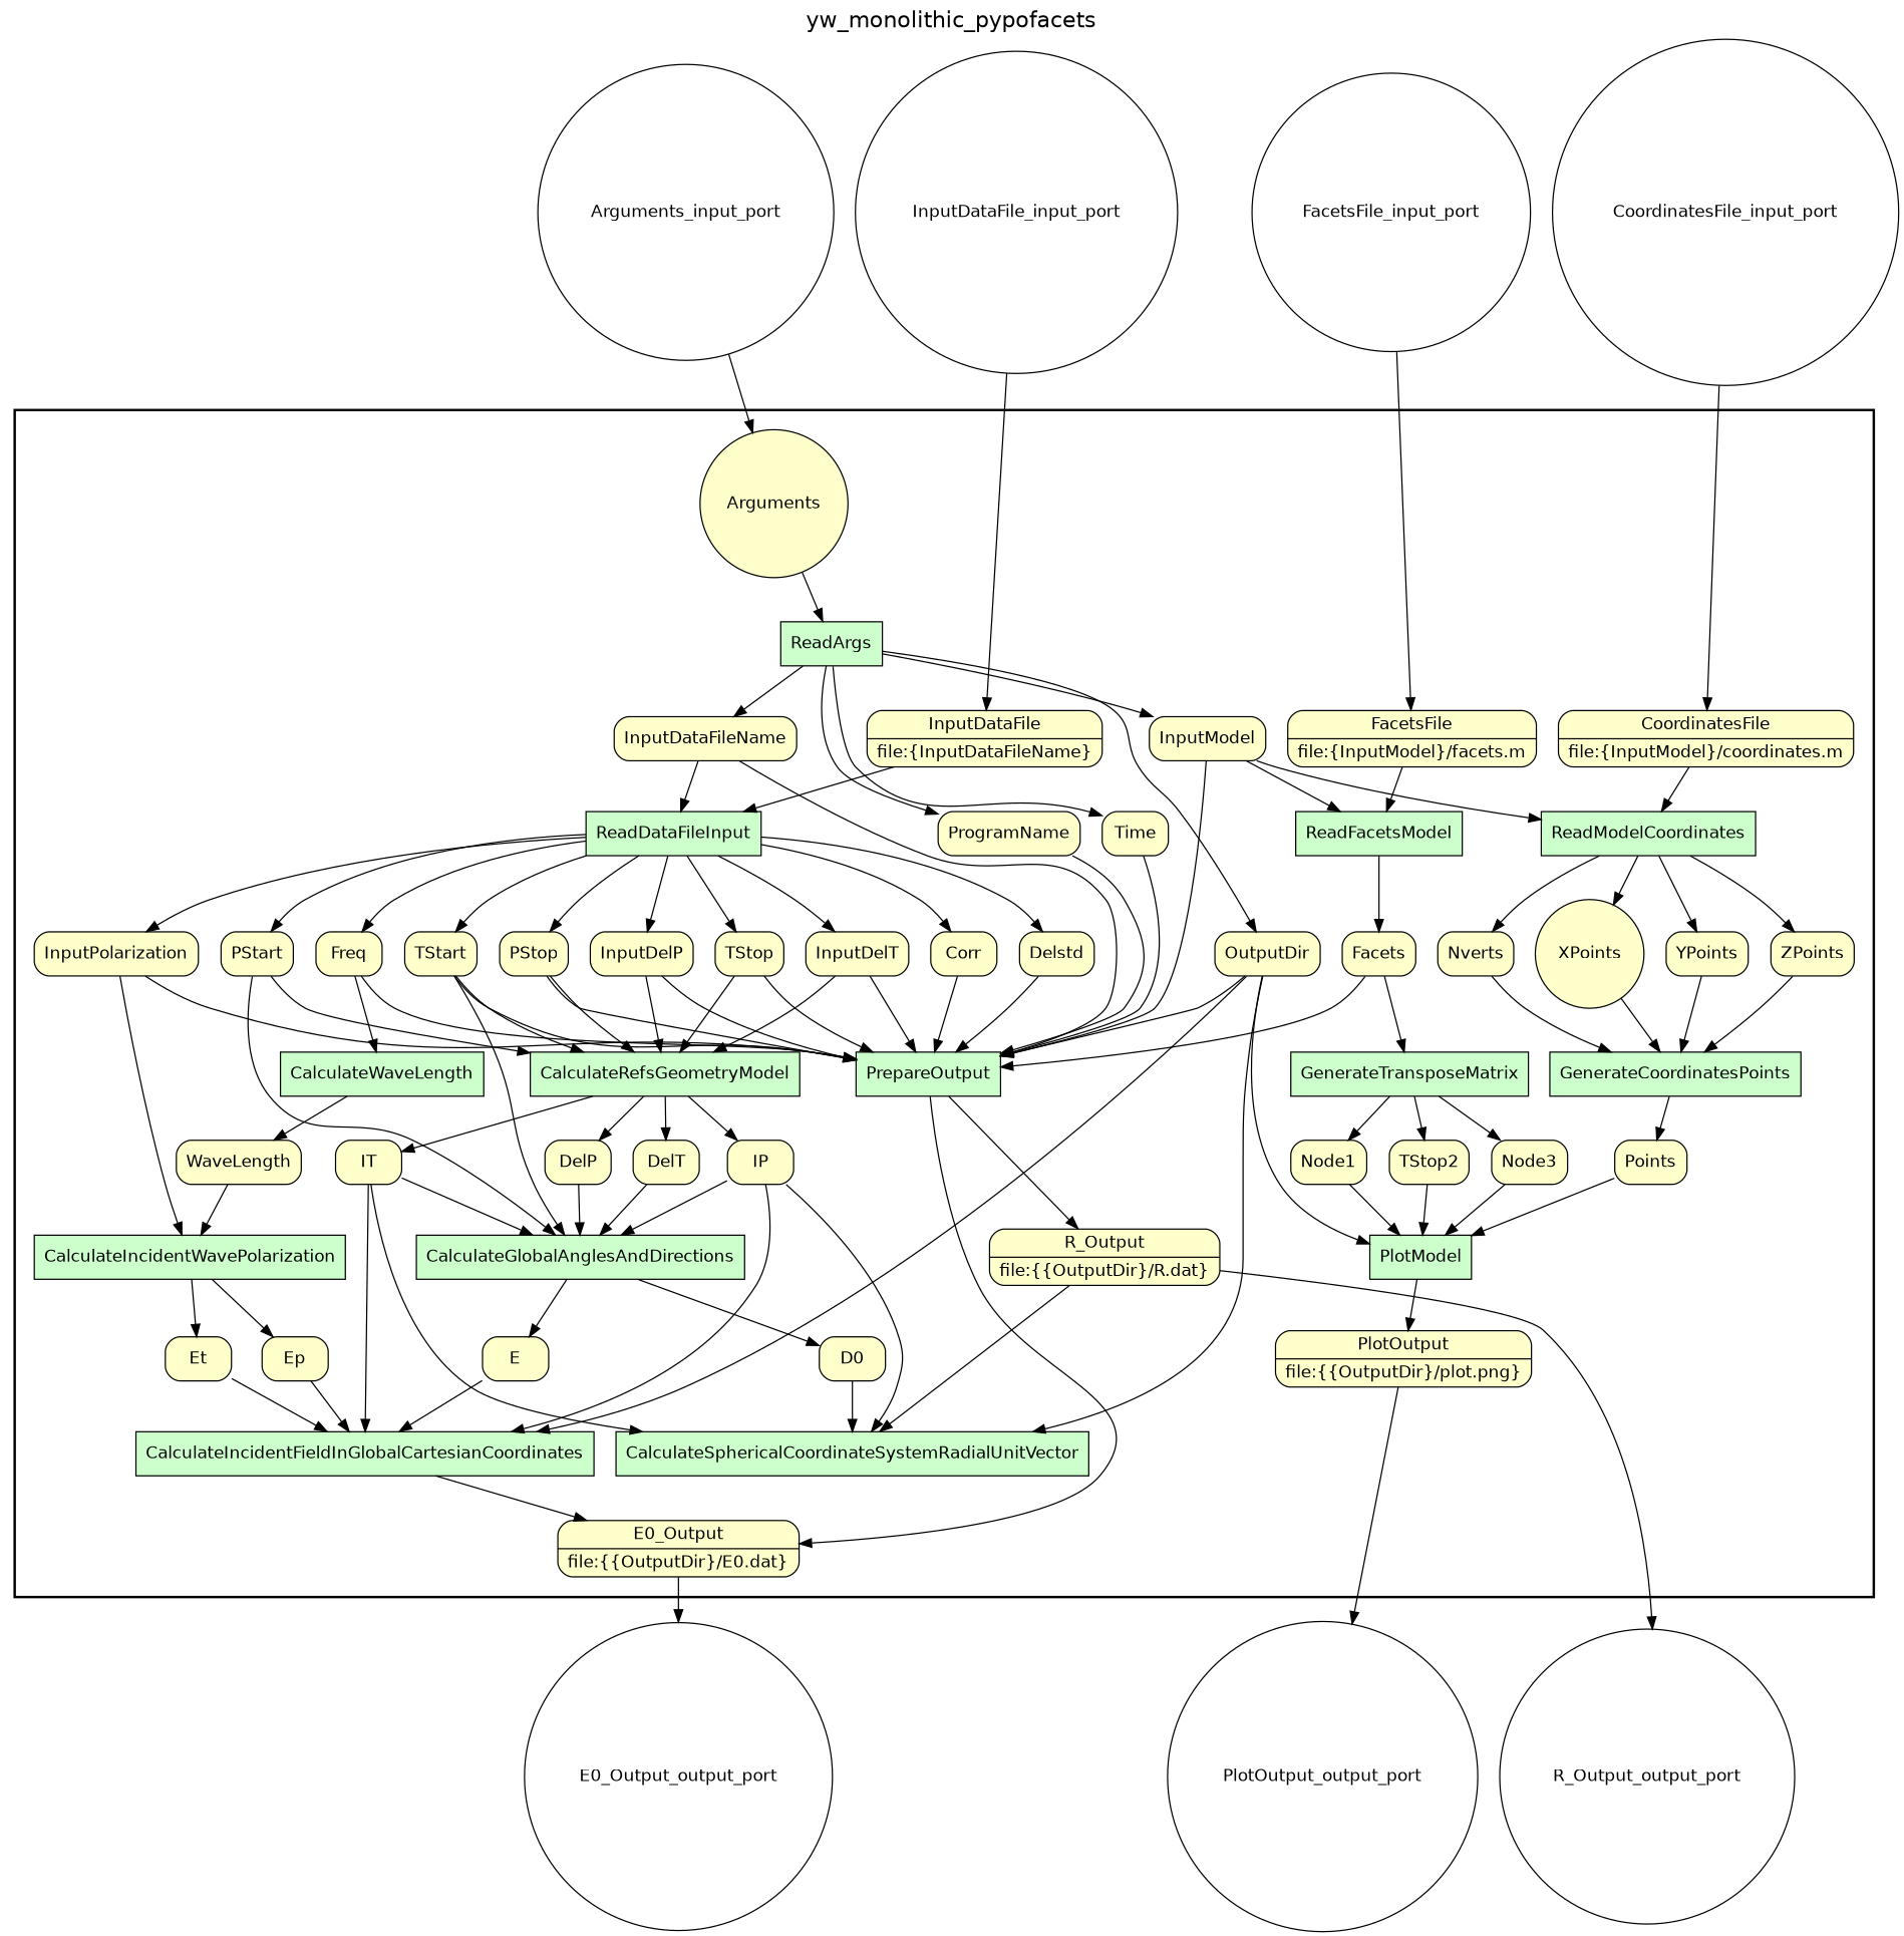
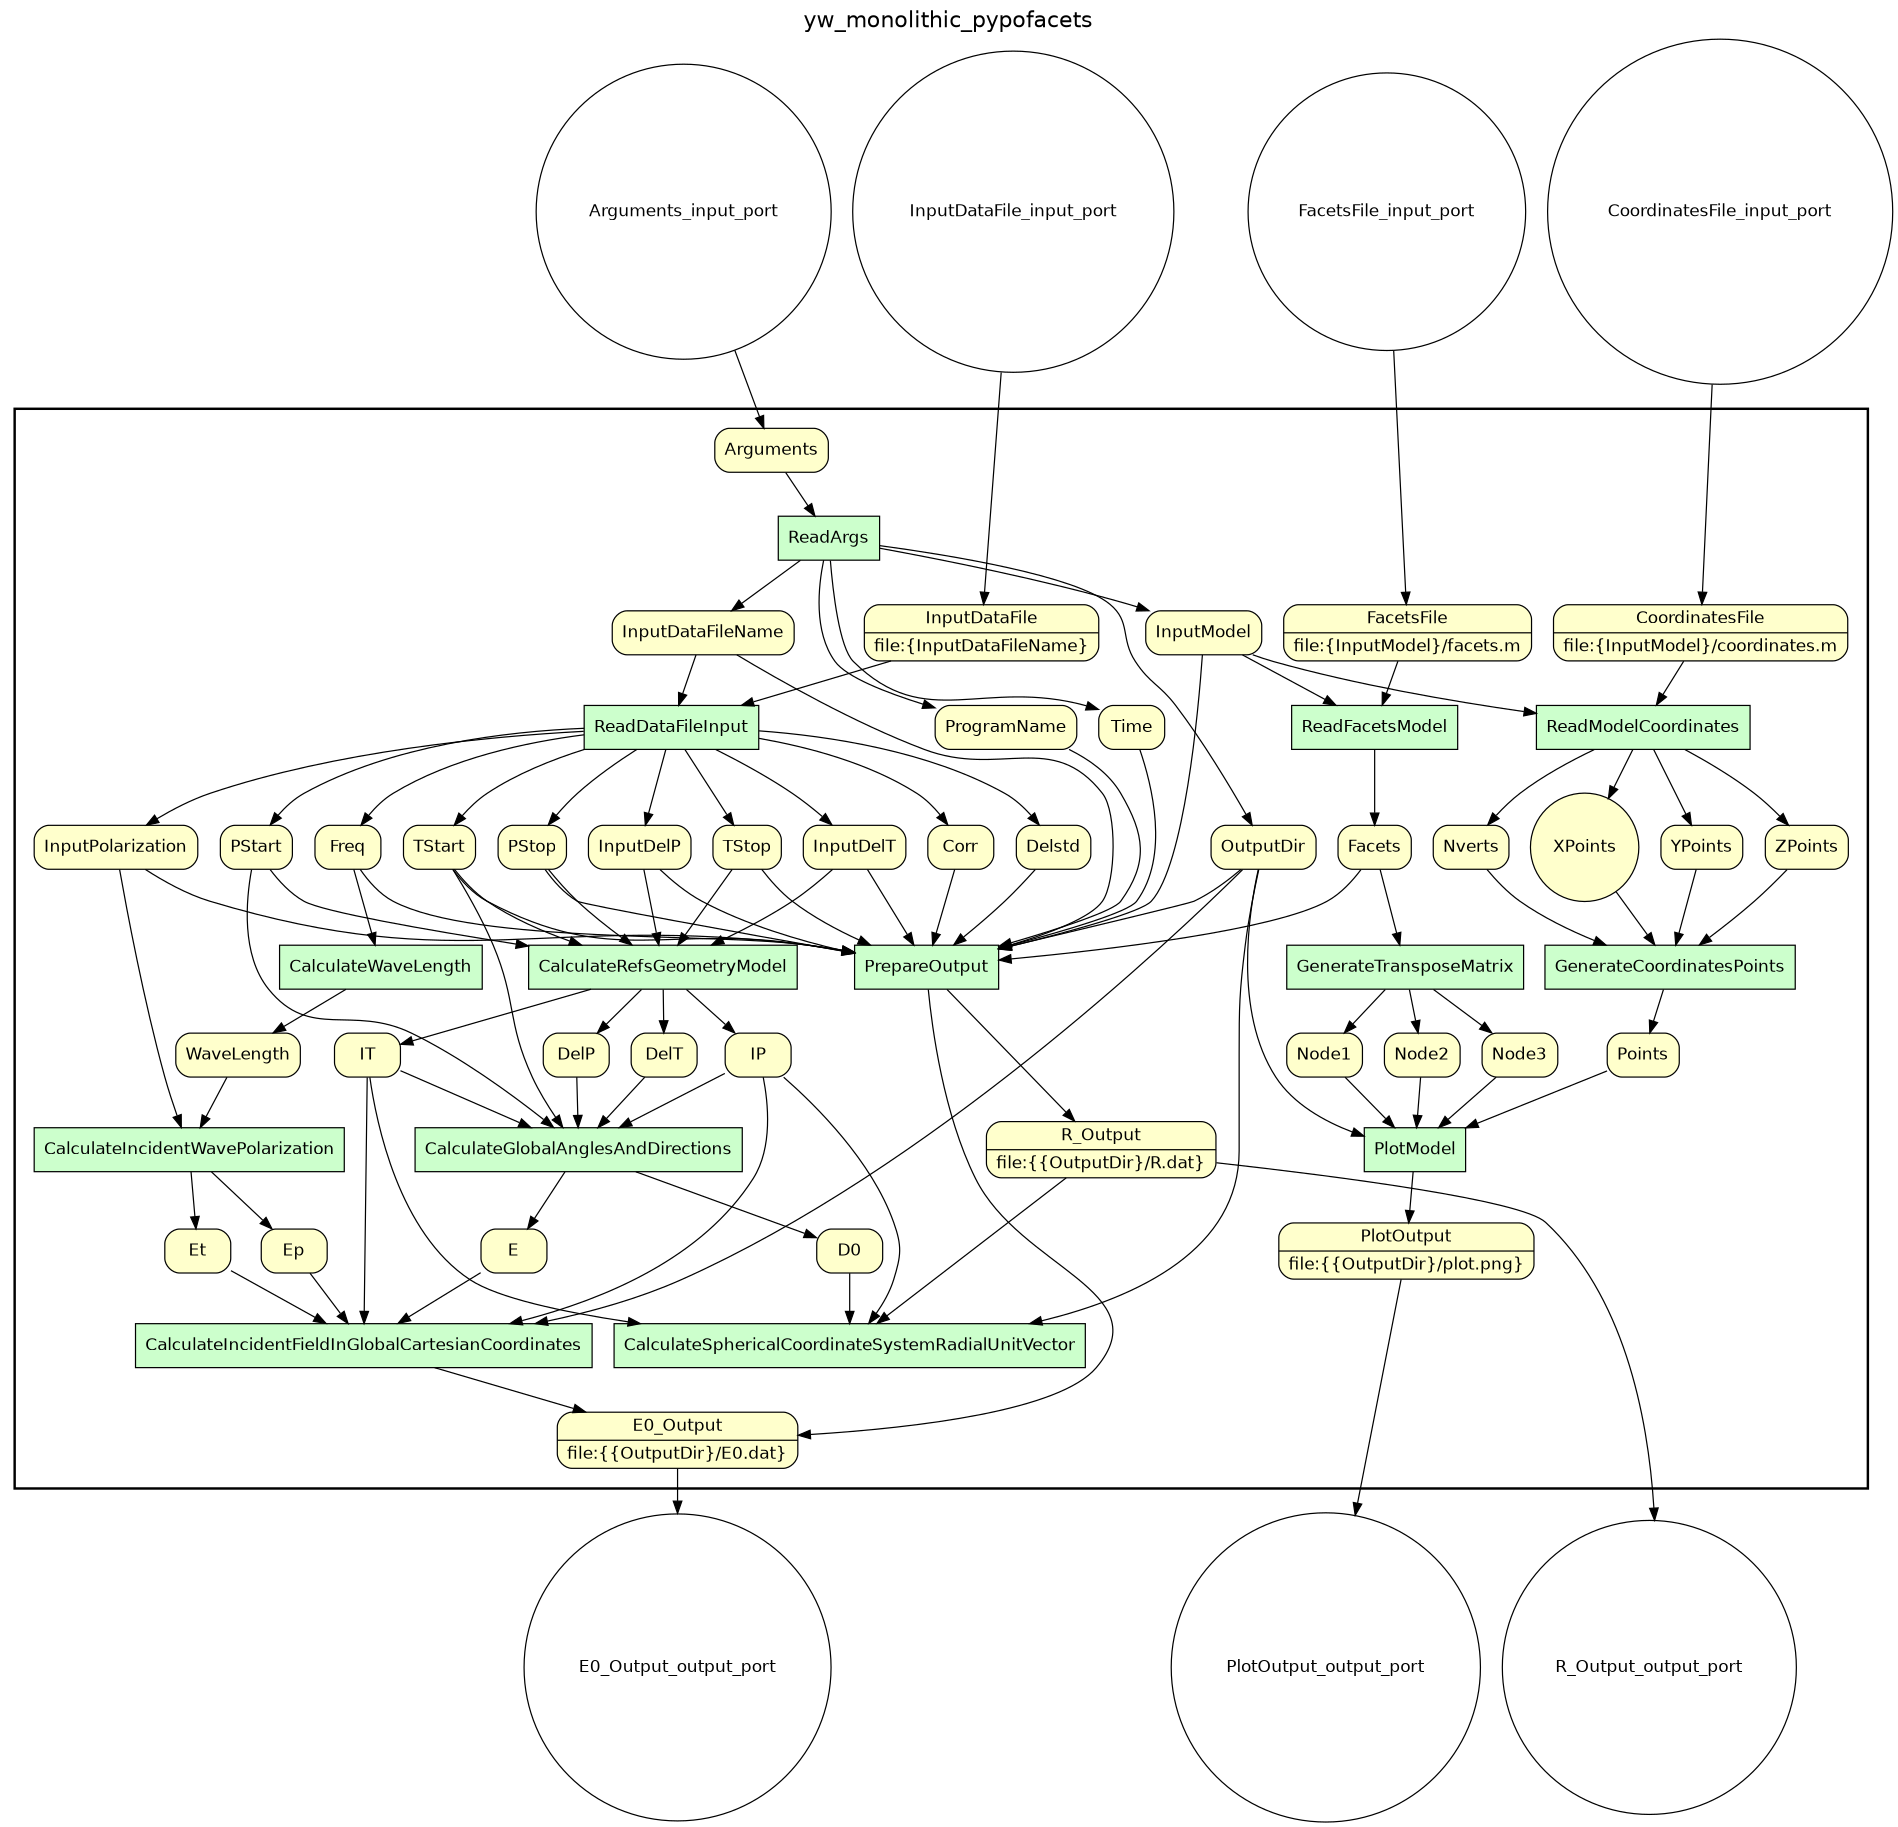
  digraph {
    fontname=Helvetica
    fontsize=18
    label=yw_monolithic_pypofacets
    labelloc=t
    rankdir=TB
    node [fillcolor="#FFFFCC" fontname=Helvetica peripheries=1 shape=box style="rounded,filled"]
    R_Output_output_port [fillcolor="#FFFFFF" shape=circle width=0.2]
    E0_Output_output_port [fillcolor="#FFFFFF" shape=circle width=0.2]
    PlotOutput_output_port [fillcolor="#FFFFFF" shape=circle width=0.2]
    Arguments_input_port [fillcolor="#FFFFFF" shape=circle width=0.2]
    CoordinatesFile_input_port [fillcolor="#FFFFFF" shape=circle width=0.2]
    FacetsFile_input_port [fillcolor="#FFFFFF" shape=circle width=0.2]
    InputDataFile_input_port [fillcolor="#FFFFFF" shape=circle width=0.2]
    ReadArgs [fillcolor="#CCFFCC" style=filled]
    InputDataFileName
    InputModel
    OutputDir
    Time
    ProgramName
    ReadDataFileInput [fillcolor="#CCFFCC" style=filled]
    Freq
    InputPolarization
    PStart
    PStop
    InputDelP
    TStart
    TStop
    InputDelT
    Corr
    Delstd
    CalculateWaveLength [fillcolor="#CCFFCC" style=filled]
    WaveLength
    CalculateIncidentWavePolarization [fillcolor="#CCFFCC" style=filled]
    Et
    Ep
    ReadModelCoordinates [fillcolor="#CCFFCC" style=filled]
    XPoints [shape=circle]
    YPoints
    ZPoints
    Nverts
    ReadFacetsModel [fillcolor="#CCFFCC" style=filled]
    Facets
    GenerateTransposeMatrix [fillcolor="#CCFFCC" style=filled]
    Node1
-   Node2 [label=TStop2]
+   Node2
    Node3
    GenerateCoordinatesPoints [fillcolor="#CCFFCC" style=filled]
    Points
    PlotModel [fillcolor="#CCFFCC" style=filled]
    n44 [label="{<f0> PlotOutput |<f1> file\:\{\{OutputDir\}/plot.png\}}" rankdir=LR shape=record]
    CalculateRefsGeometryModel [fillcolor="#CCFFCC" style=filled]
    IP
    IT
    DelP
    DelT
    PrepareOutput [fillcolor="#CCFFCC" style=filled]
    n51 [label="{<f0> R_Output |<f1> file\:\{\{OutputDir\}/R.dat\}}" rankdir=LR shape=record]
    n52 [label="{<f0> E0_Output |<f1> file\:\{\{OutputDir\}/E0.dat\}}" rankdir=LR shape=record]
    CalculateGlobalAnglesAndDirections [fillcolor="#CCFFCC" style=filled]
    D0
    E
    CalculateSphericalCoordinateSystemRadialUnitVector [fillcolor="#CCFFCC" style=filled]
    CalculateIncidentFieldInGlobalCartesianCoordinates [fillcolor="#CCFFCC" style=filled]
-   Arguments [shape=circle]
+   Arguments
    n59 [label="{<f0> InputDataFile |<f1> file\:\{InputDataFileName\}}" rankdir=LR shape=record]
    n60 [label="{<f0> CoordinatesFile |<f1> file\:\{InputModel\}/coordinates.m}" rankdir=LR shape=record]
    n61 [label="{<f0> FacetsFile |<f1> file\:\{InputModel\}/facets.m}" rankdir=LR shape=record]
    subgraph sub_1 {
      rank=same
      R_Output_output_port
      E0_Output_output_port
      PlotOutput_output_port
    }
    subgraph sub_2 {
      rank=same
      Arguments_input_port
      CoordinatesFile_input_port
      FacetsFile_input_port
      InputDataFile_input_port
    }
    subgraph cluster_3 {
      color=black
      label=""
      penwidth=2
      subgraph cluster_4 {
        color=black
        label=""
        penwidth=0
        ReadArgs
        InputDataFileName
        InputModel
        OutputDir
        Time
        ProgramName
        ReadDataFileInput
        Freq
        InputPolarization
        PStart
        PStop
        InputDelP
        TStart
        TStop
        InputDelT
        Corr
        Delstd
        CalculateWaveLength
        WaveLength
        CalculateIncidentWavePolarization
        Et
        Ep
        ReadModelCoordinates
        XPoints
        YPoints
        ZPoints
        Nverts
        ReadFacetsModel
        Facets
        GenerateTransposeMatrix
        Node1
        Node2
        Node3
        GenerateCoordinatesPoints
        Points
        PlotModel
        n44
        CalculateRefsGeometryModel
        IP
        IT
        DelP
        DelT
        PrepareOutput
        n51
        n52
        CalculateGlobalAnglesAndDirections
        D0
        E
        CalculateSphericalCoordinateSystemRadialUnitVector
        CalculateIncidentFieldInGlobalCartesianCoordinates
        Arguments
        n59
        n60
        n61
      }
    }
    Arguments_input_port -> Arguments
    CoordinatesFile_input_port -> n60
    FacetsFile_input_port -> n61
    InputDataFile_input_port -> n59
    ReadArgs -> InputDataFileName
    ReadArgs -> InputModel
    ReadArgs -> OutputDir
    ReadArgs -> Time
    ReadArgs -> ProgramName
    InputDataFileName -> ReadDataFileInput
    InputDataFileName -> PrepareOutput
    InputModel -> ReadModelCoordinates
    InputModel -> ReadFacetsModel
    InputModel -> PrepareOutput
    OutputDir -> PlotModel
    OutputDir -> PrepareOutput
    OutputDir -> CalculateSphericalCoordinateSystemRadialUnitVector
    OutputDir -> CalculateIncidentFieldInGlobalCartesianCoordinates
    Time -> PrepareOutput
    ProgramName -> PrepareOutput
    ReadDataFileInput -> Freq
    ReadDataFileInput -> InputPolarization
    ReadDataFileInput -> PStart
    ReadDataFileInput -> PStop
    ReadDataFileInput -> InputDelP
    ReadDataFileInput -> TStart
    ReadDataFileInput -> TStop
    ReadDataFileInput -> InputDelT
    ReadDataFileInput -> Corr
    ReadDataFileInput -> Delstd
    Freq -> CalculateWaveLength
    Freq -> PrepareOutput
    InputPolarization -> CalculateIncidentWavePolarization
    InputPolarization -> PrepareOutput
    PStart -> CalculateRefsGeometryModel
    PStart -> CalculateGlobalAnglesAndDirections
    PStop -> CalculateRefsGeometryModel
    PStop -> PrepareOutput
    InputDelP -> CalculateRefsGeometryModel
    InputDelP -> PrepareOutput
    TStart -> CalculateRefsGeometryModel
    TStart -> PrepareOutput
    TStart -> CalculateGlobalAnglesAndDirections
    TStop -> CalculateRefsGeometryModel
    TStop -> PrepareOutput
    InputDelT -> CalculateRefsGeometryModel
    InputDelT -> PrepareOutput
    Corr -> PrepareOutput
    Delstd -> PrepareOutput
    CalculateWaveLength -> WaveLength
    WaveLength -> CalculateIncidentWavePolarization
    CalculateIncidentWavePolarization -> Et
    CalculateIncidentWavePolarization -> Ep
    Et -> CalculateIncidentFieldInGlobalCartesianCoordinates
    Ep -> CalculateIncidentFieldInGlobalCartesianCoordinates
    ReadModelCoordinates -> XPoints
    ReadModelCoordinates -> YPoints
    ReadModelCoordinates -> ZPoints
    ReadModelCoordinates -> Nverts
    XPoints -> GenerateCoordinatesPoints
    YPoints -> GenerateCoordinatesPoints
    ZPoints -> GenerateCoordinatesPoints
    Nverts -> GenerateCoordinatesPoints
    ReadFacetsModel -> Facets
    Facets -> GenerateTransposeMatrix
    Facets -> PrepareOutput
    GenerateTransposeMatrix -> Node1
    GenerateTransposeMatrix -> Node2
    GenerateTransposeMatrix -> Node3
    Node1 -> PlotModel
    Node2 -> PlotModel
    Node3 -> PlotModel
    GenerateCoordinatesPoints -> Points
    Points -> PlotModel
    PlotModel -> n44
    n44 -> PlotOutput_output_port
    CalculateRefsGeometryModel -> IP
    CalculateRefsGeometryModel -> IT
    CalculateRefsGeometryModel -> DelP
    CalculateRefsGeometryModel -> DelT
    IP -> CalculateGlobalAnglesAndDirections
    IP -> CalculateSphericalCoordinateSystemRadialUnitVector
    IP -> CalculateIncidentFieldInGlobalCartesianCoordinates
    IT -> CalculateGlobalAnglesAndDirections
    IT -> CalculateSphericalCoordinateSystemRadialUnitVector
    IT -> CalculateIncidentFieldInGlobalCartesianCoordinates
    DelP -> CalculateGlobalAnglesAndDirections
    DelT -> CalculateGlobalAnglesAndDirections
    PrepareOutput -> n51
    PrepareOutput -> n52
    n51 -> R_Output_output_port
    n51 -> CalculateSphericalCoordinateSystemRadialUnitVector
    n52 -> E0_Output_output_port
    CalculateGlobalAnglesAndDirections -> D0
    CalculateGlobalAnglesAndDirections -> E
    D0 -> CalculateSphericalCoordinateSystemRadialUnitVector
    E -> CalculateIncidentFieldInGlobalCartesianCoordinates
    CalculateIncidentFieldInGlobalCartesianCoordinates -> n52
    Arguments -> ReadArgs
    n59 -> ReadDataFileInput
    n60 -> ReadModelCoordinates
    n61 -> ReadFacetsModel
  }
